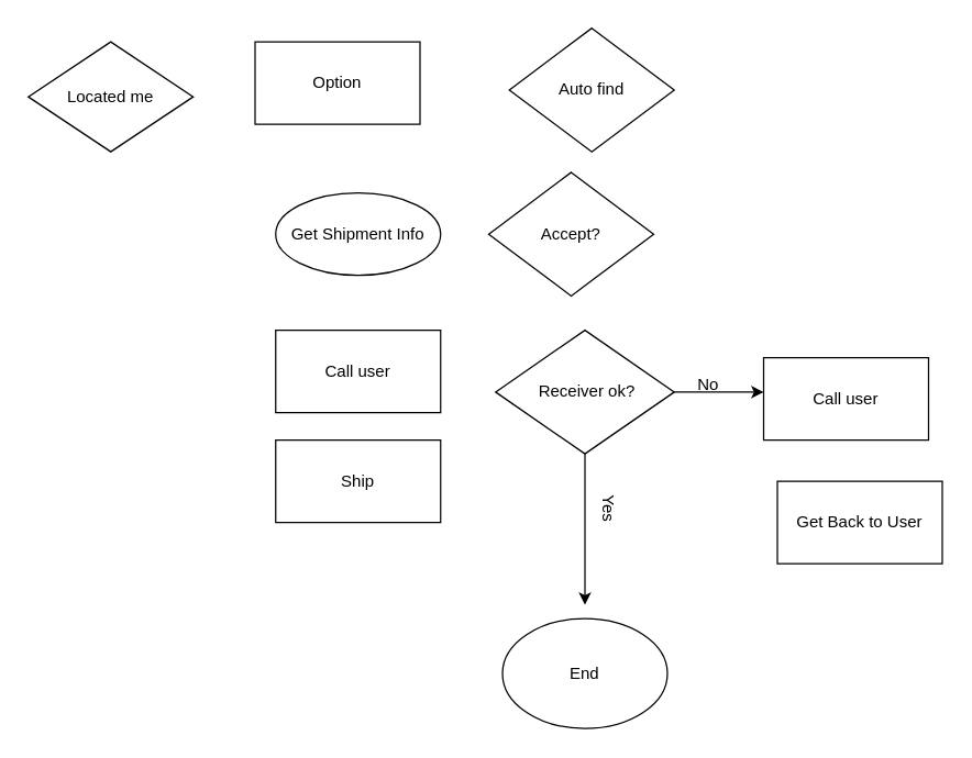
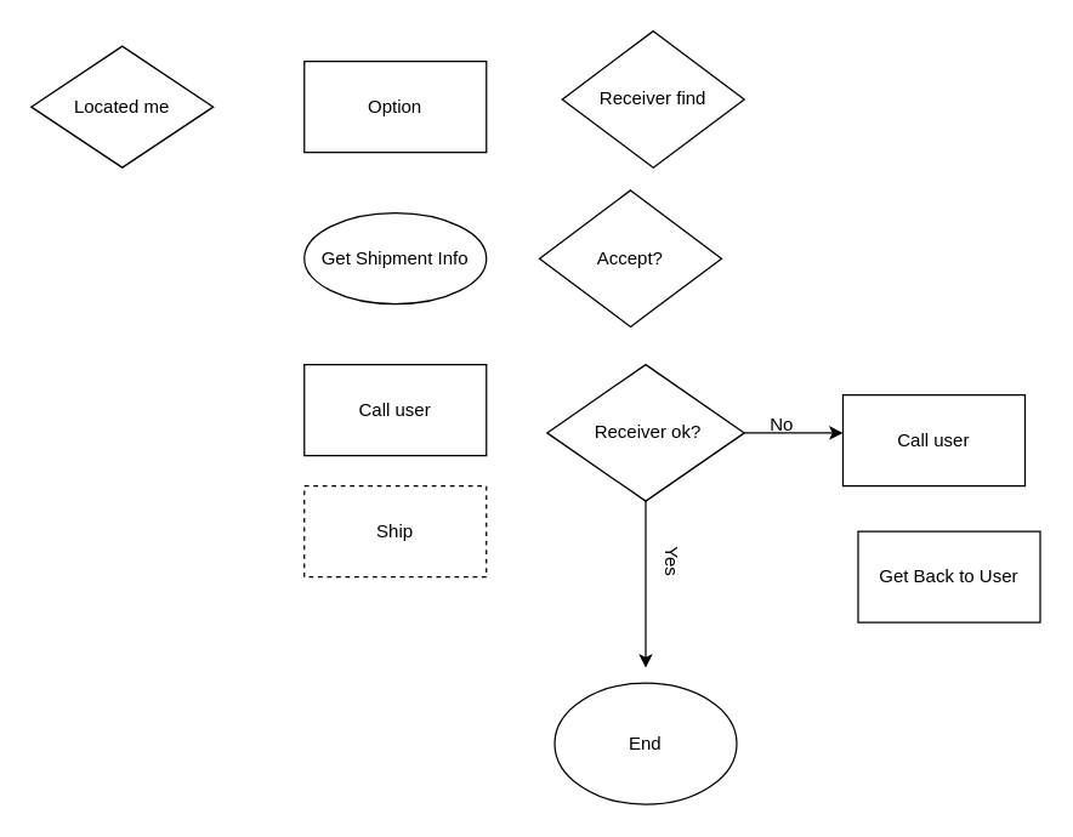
  <mxCell id="0" />
  <mxCell id="1" parent="0" />
  <mxCell id="2" value="Located me" style="rhombus;whiteSpace=wrap;html=1;" parent="1" vertex="1"><mxGeometry x="20" y="30" width="120" height="80" as="geometry" /></mxCell>
  <mxCell id="3" value="Get Shipment Info" style="ellipse;whiteSpace=wrap;html=1;" parent="1" vertex="1"><mxGeometry x="200" y="140" width="120" height="60" as="geometry" /></mxCell>
- <mxCell id="4" value="Option" style="rounded=0;whiteSpace=wrap;html=1;" parent="1" vertex="1"><mxGeometry x="185" y="30" width="120" height="60" as="geometry" /></mxCell>
- <mxCell id="5" value="Auto find" style="rhombus;whiteSpace=wrap;html=1;" parent="1" vertex="1"><mxGeometry x="370" y="20" width="120" height="90" as="geometry" /></mxCell>
+ <mxCell id="4" value="Option" style="rounded=0;whiteSpace=wrap;html=1;" parent="1" vertex="1"><mxGeometry x="200" y="40" width="120" height="60" as="geometry" /></mxCell>
+ <mxCell id="5" value="Receiver find" style="rhombus;whiteSpace=wrap;html=1;" parent="1" vertex="1"><mxGeometry x="370" y="20" width="120" height="90" as="geometry" /></mxCell>
  <mxCell id="6" value="Accept?" style="rhombus;whiteSpace=wrap;html=1;" parent="1" vertex="1"><mxGeometry x="355" y="125" width="120" height="90" as="geometry" /></mxCell>
  <mxCell id="7" value="End" style="ellipse;whiteSpace=wrap;html=1;" parent="1" vertex="1"><mxGeometry x="365" y="450" width="120" height="80" as="geometry" /></mxCell>
- <mxCell id="8" value="Ship" style="rounded=0;whiteSpace=wrap;html=1;" parent="1" vertex="1"><mxGeometry x="200" y="320" width="120" height="60" as="geometry" /></mxCell>
+ <mxCell id="8" value="Ship" style="rounded=0;whiteSpace=wrap;html=1;dashed=1;" parent="1" vertex="1"><mxGeometry x="200" y="320" width="120" height="60" as="geometry" /></mxCell>
  <mxCell id="9" value="Call user" style="rounded=0;whiteSpace=wrap;html=1;" parent="1" vertex="1"><mxGeometry x="200" y="240" width="120" height="60" as="geometry" /></mxCell>
  <mxCell id="10" style="edgeStyle=orthogonalEdgeStyle;rounded=0;orthogonalLoop=1;jettySize=auto;html=1;exitX=0.5;exitY=1;exitDx=0;exitDy=0;" parent="1" source="11" edge="1"><mxGeometry relative="1" as="geometry"><mxPoint x="425" y="440" as="targetPoint" /></mxGeometry></mxCell>
  <mxCell id="11" value="&amp;nbsp;Receiver ok?" style="rhombus;whiteSpace=wrap;html=1;" parent="1" vertex="1"><mxGeometry x="360" y="240" width="130" height="90" as="geometry" /></mxCell>
  <mxCell id="12" value="" style="endArrow=classic;html=1;exitX=1;exitY=0.5;exitDx=0;exitDy=0;" parent="1" source="11" edge="1"><mxGeometry width="50" height="50" relative="1" as="geometry"><mxPoint x="495" y="310" as="sourcePoint" /><mxPoint x="555" y="285" as="targetPoint" /></mxGeometry></mxCell>
  <mxCell id="13" value="No" style="text;html=1;strokeColor=none;fillColor=none;align=center;verticalAlign=middle;whiteSpace=wrap;rounded=0;" parent="1" vertex="1"><mxGeometry x="495" y="270" width="40" height="20" as="geometry" /></mxCell>
  <mxCell id="14" value="Call user" style="rounded=0;whiteSpace=wrap;html=1;" parent="1" vertex="1"><mxGeometry x="555" y="260" width="120" height="60" as="geometry" /></mxCell>
  <mxCell id="15" value="Get Back to User" style="rounded=0;whiteSpace=wrap;html=1;" parent="1" vertex="1"><mxGeometry x="565" y="350" width="120" height="60" as="geometry" /></mxCell>
  <mxCell id="16" value="Yes&lt;br&gt;&#13;" style="text;html=1;strokeColor=none;fillColor=none;align=center;verticalAlign=middle;whiteSpace=wrap;rounded=0;rotation=90;" parent="1" vertex="1"><mxGeometry x="415" y="360" width="40" height="20" as="geometry" /></mxCell>
